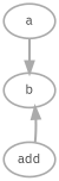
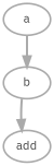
  digraph {
    color=white
    fillcolor=white
    fontcolor="#414141"
    fontname="IBM Plex Sans"
    style=rounded
    node [color="#aaaaaa" fillcolor=white fontcolor="#414141" fontname="IBM Plex Sans" penwidth=2 style=filled]
    edge [arrowsize=1.2 color="#aaaaaa" fontcolor="#414141" fontname="IBM Plex Sans" penwidth=2.5]
    n1 [label=a]
    n2 [label=b]
    n3 [label=add]
    n1 -> n2
-   n3 -> n2
+   n2 -> n3
  }
